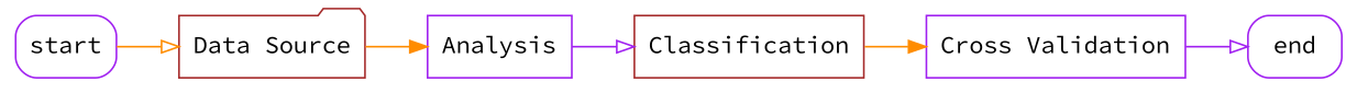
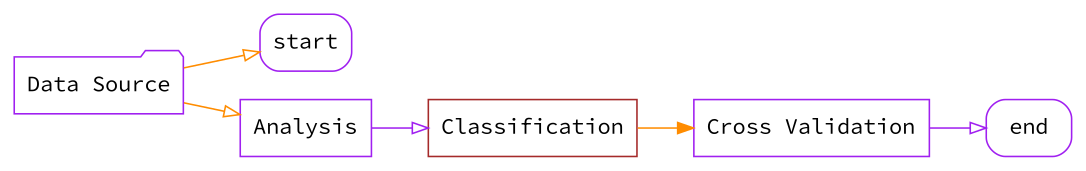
  digraph {
    fontname="Source Code Pro"
    rankdir=LR
    node [color=purple fontname="Source Code Pro" shape=rect]
    edge [arrowhead=onormal color=darkorange fontname="Source Code Pro"]
    start [shape=box style=rounded]
-   n2 [color=brown label="Data Source" shape=folder]
+   n2 [label="Data Source" shape=folder]
    n3 [label=Analysis]
    end [style=rounded]
    n5 [color=brown label=Classification]
    n6 [label="Cross Validation"]
-   start -> n2
-   n2 -> n3 [arrowhead=normal]
+   n2 -> start
+   n2 -> n3
    n3 -> n5 [color=purple]
    n5 -> n6 [arrowhead=normal]
    n6 -> end [color=purple]
  }
